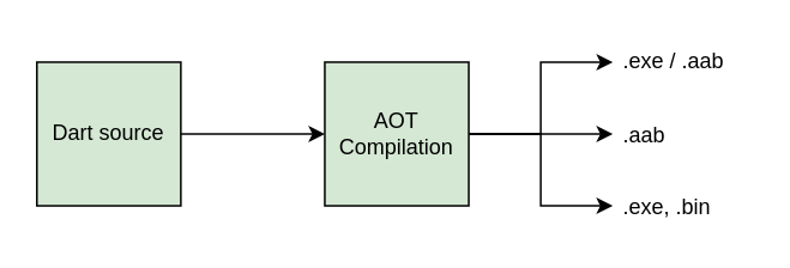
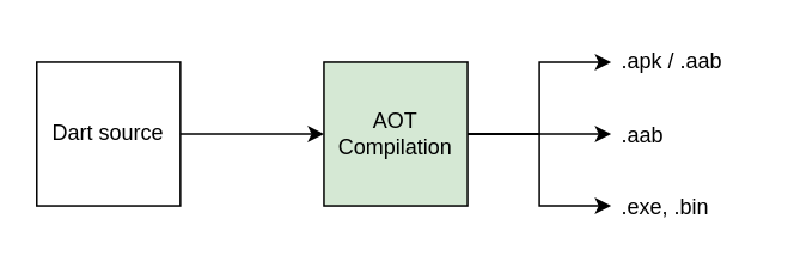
  <mxCell id="0" />
  <mxCell id="1" parent="0" />
- <mxCell id="2" value="Dart source" style="whiteSpace=wrap;html=1;aspect=fixed;fillColor=#d5e8d4;" vertex="1" parent="1"><mxGeometry x="20" y="34" width="80" height="80" as="geometry" /></mxCell>
+ <mxCell id="2" value="Dart source" style="whiteSpace=wrap;html=1;aspect=fixed;" vertex="1" parent="1"><mxGeometry x="20" y="34" width="80" height="80" as="geometry" /></mxCell>
  <mxCell id="3" value="" style="endArrow=classic;html=1;strokeColor=#000000;" edge="1" parent="1"><mxGeometry width="50" height="50" relative="1" as="geometry"><mxPoint x="100" y="74" as="sourcePoint" /><mxPoint x="180" y="74" as="targetPoint" /></mxGeometry></mxCell>
  <mxCell id="4" value="AOT Compilation" style="whiteSpace=wrap;html=1;aspect=fixed;fillColor=#d5e8d4;" vertex="1" parent="1"><mxGeometry x="180" y="34" width="80" height="80" as="geometry" /></mxCell>
  <mxCell id="5" value="" style="endArrow=classic;html=1;exitX=1;exitY=0.5;exitDx=0;exitDy=0;rounded=0;labelBackgroundColor=none;labelBorderColor=#000000;strokeColor=#000000;" edge="1" parent="1" source="4"><mxGeometry width="50" height="50" relative="1" as="geometry"><mxPoint x="273.04" y="76" as="sourcePoint" /><mxPoint x="340" y="34" as="targetPoint" /><Array as="points"><mxPoint x="300" y="74" /><mxPoint x="300" y="34" /></Array></mxGeometry></mxCell>
  <mxCell id="6" value="" style="endArrow=classic;html=1;rounded=0;labelBackgroundColor=none;labelBorderColor=#000000;strokeColor=#000000;" edge="1" parent="1"><mxGeometry width="50" height="50" relative="1" as="geometry"><mxPoint x="260" y="74" as="sourcePoint" /><mxPoint x="340" y="114" as="targetPoint" /><Array as="points"><mxPoint x="300" y="74" /><mxPoint x="300" y="114" /></Array></mxGeometry></mxCell>
  <mxCell id="7" value="" style="endArrow=classic;html=1;labelBackgroundColor=none;labelBorderColor=#000000;strokeColor=#000000;" edge="1" parent="1" target="8"><mxGeometry width="50" height="50" relative="1" as="geometry"><mxPoint x="260" y="74" as="sourcePoint" /><mxPoint x="340" y="74" as="targetPoint" /></mxGeometry></mxCell>
  <mxCell id="8" value=".aab" style="text;strokeColor=none;fillColor=none;align=left;verticalAlign=top;spacingLeft=4;spacingRight=4;overflow=hidden;rotatable=0;points=[[0,0.5],[1,0.5]];portConstraint=eastwest;fontColor=#000000;" vertex="1" parent="1"><mxGeometry x="340" y="61" width="60" height="26" as="geometry" /></mxCell>
  <mxCell id="9" value=".exe, .bin" style="text;strokeColor=none;fillColor=none;align=left;verticalAlign=top;spacingLeft=4;spacingRight=4;overflow=hidden;rotatable=0;points=[[0,0.5],[1,0.5]];portConstraint=eastwest;fontColor=#000000;" vertex="1" parent="1"><mxGeometry x="340" y="101" width="60" height="26" as="geometry" /></mxCell>
- <mxCell id="10" value=".exe / .aab" style="text;strokeColor=none;fillColor=none;align=left;verticalAlign=top;spacingLeft=4;spacingRight=4;overflow=hidden;rotatable=0;points=[[0,0.5],[1,0.5]];portConstraint=eastwest;fontColor=#000000;" vertex="1" parent="1"><mxGeometry x="340" y="20" width="77" height="30" as="geometry" /></mxCell>
+ <mxCell id="10" value=".apk / .aab" style="text;strokeColor=none;fillColor=none;align=left;verticalAlign=top;spacingLeft=4;spacingRight=4;overflow=hidden;rotatable=0;points=[[0,0.5],[1,0.5]];portConstraint=eastwest;fontColor=#000000;" vertex="1" parent="1"><mxGeometry x="340" y="20" width="77" height="30" as="geometry" /></mxCell>
